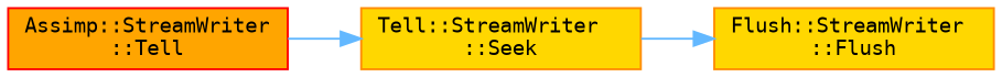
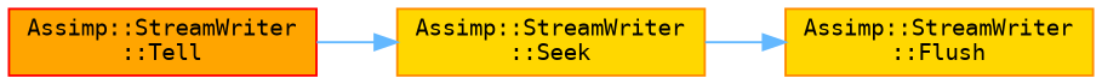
  digraph {
    rankdir=RL
    node [color=darkorange fillcolor=gold fontname=Terminal fontsize=10 shape=box style=filled]
    edge [color=steelblue1 dir=back fontname=Terminal fontsize=10 labelfontname=Helvetica labelfontsize=10 style=solid]
-   n1 [fontcolor=black height=0.2 label="Flush::StreamWriter\l::Flush" width=0.4]
-   n2 [height=0.2 label="Tell::StreamWriter\l::Seek" width=0.4]
+   n1 [fontcolor=black height=0.2 label="Assimp::StreamWriter\l::Flush" width=0.4]
+   n2 [height=0.2 label="Assimp::StreamWriter\l::Seek" width=0.4]
    n3 [color=red fillcolor=orange height=0.2 label="Assimp::StreamWriter\l::Tell" width=0.4]
    n1 -> n2
    n2 -> n3
  }
